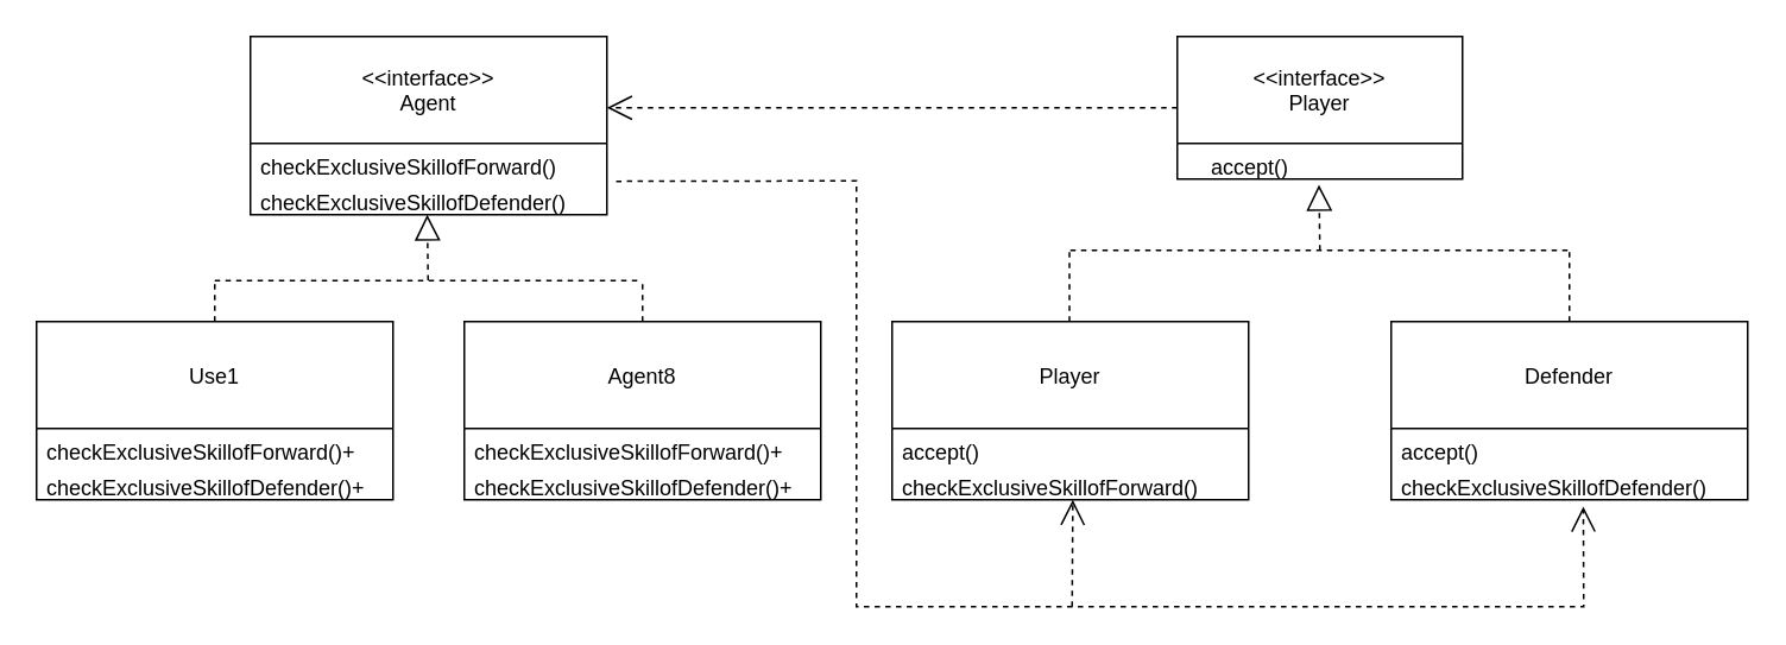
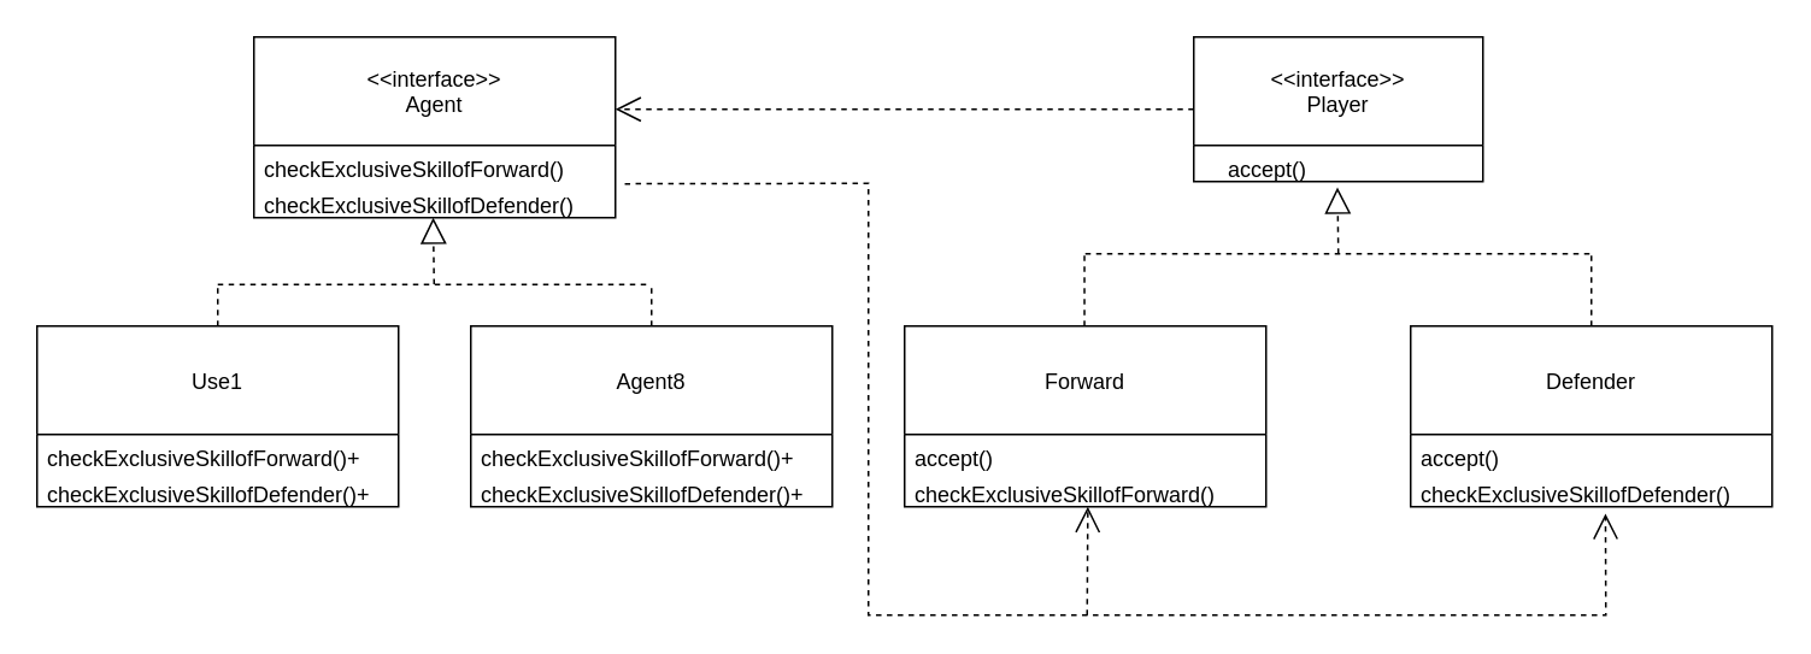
  <mxCell id="0" />
  <mxCell id="1" parent="0" />
  <mxCell id="2" value="Use" style="endArrow=open;endSize=12;dashed=1;html=1;rounded=0;entryX=0.507;entryY=1;entryDx=0;entryDy=0;entryPerimeter=0;" edge="1" parent="1" target="12"><mxGeometry x="1" y="-85" width="160" relative="1" as="geometry"><mxPoint x="601" y="340" as="sourcePoint" /><mxPoint x="350" y="70" as="targetPoint" /><mxPoint x="-36" y="-71" as="offset" /></mxGeometry></mxCell>
  <mxCell id="3" value="Use" style="endArrow=open;endSize=12;dashed=1;html=1;rounded=0;exitX=1.026;exitY=0.063;exitDx=0;exitDy=0;exitPerimeter=0;entryX=0.539;entryY=1.188;entryDx=0;entryDy=0;entryPerimeter=0;" edge="1" parent="1" source="7" target="15"><mxGeometry x="0.25" y="120" width="160" relative="1" as="geometry"><mxPoint x="480" y="450" as="sourcePoint" /><mxPoint x="480" y="380" as="targetPoint" /><mxPoint as="offset" /><Array as="points"><mxPoint x="480" y="101" /><mxPoint x="480" y="340" /><mxPoint x="888" y="340" /></Array></mxGeometry></mxCell>
  <mxCell id="4" value="Use" style="endArrow=open;endSize=12;dashed=1;html=1;rounded=0;exitX=0;exitY=0.5;exitDx=0;exitDy=0;" edge="1" parent="1" source="8"><mxGeometry x="-1" y="-36" width="160" relative="1" as="geometry"><mxPoint x="440" y="60" as="sourcePoint" /><mxPoint x="340" y="60" as="targetPoint" /><mxPoint x="30" y="16" as="offset" /></mxGeometry></mxCell>
  <mxCell id="5" value="&lt;&lt;interface&gt;&gt;&#10;Agent" style="swimlane;fontStyle=0;childLayout=stackLayout;horizontal=1;startSize=60;fillColor=none;horizontalStack=0;resizeParent=1;resizeParentMax=0;resizeLast=0;collapsible=1;marginBottom=0;" parent="1" vertex="1"><mxGeometry x="140" y="20" width="200" height="100" as="geometry" /></mxCell>
  <mxCell id="6" value="checkExclusiveSkillofForward()" style="text;strokeColor=none;fillColor=none;align=left;verticalAlign=top;spacingLeft=4;spacingRight=4;overflow=hidden;rotatable=0;points=[[0,0.5],[1,0.5]];portConstraint=eastwest;" parent="5" vertex="1"><mxGeometry y="60" width="200" height="20" as="geometry" /></mxCell>
  <mxCell id="7" value="checkExclusiveSkillofDefender()" style="text;align=left;verticalAlign=top;spacingLeft=4;spacingRight=4;overflow=hidden;rotatable=0;points=[[0,0.5],[1,0.5]];portConstraint=eastwest;" vertex="1" parent="5"><mxGeometry y="80" width="200" height="20" as="geometry" /></mxCell>
  <mxCell id="8" value="&lt;&lt;interface&gt;&gt;&#10;Player" style="swimlane;fontStyle=0;childLayout=stackLayout;horizontal=1;startSize=60;horizontalStack=0;resizeParent=1;resizeParentMax=0;resizeLast=0;collapsible=1;marginBottom=0;" parent="1" vertex="1"><mxGeometry x="660" y="20" width="160" height="80" as="geometry" /></mxCell>
  <mxCell id="9" value="    accept()" style="text;align=left;verticalAlign=top;spacingLeft=4;spacingRight=4;overflow=hidden;rotatable=0;points=[[0,0.5],[1,0.5]];portConstraint=eastwest;" parent="8" vertex="1"><mxGeometry y="60" width="160" height="20" as="geometry" /></mxCell>
- <mxCell id="10" value="Player" style="swimlane;fontStyle=0;childLayout=stackLayout;horizontal=1;startSize=60;horizontalStack=0;resizeParent=1;resizeParentMax=0;resizeLast=0;collapsible=1;marginBottom=0;" vertex="1" parent="1"><mxGeometry x="500" y="180" width="200" height="100" as="geometry" /></mxCell>
+ <mxCell id="10" value="Forward" style="swimlane;fontStyle=0;childLayout=stackLayout;horizontal=1;startSize=60;horizontalStack=0;resizeParent=1;resizeParentMax=0;resizeLast=0;collapsible=1;marginBottom=0;" vertex="1" parent="1"><mxGeometry x="500" y="180" width="200" height="100" as="geometry" /></mxCell>
  <mxCell id="11" value="accept()" style="text;align=left;verticalAlign=top;spacingLeft=4;spacingRight=4;overflow=hidden;rotatable=0;points=[[0,0.5],[1,0.5]];portConstraint=eastwest;" vertex="1" parent="10"><mxGeometry y="60" width="200" height="20" as="geometry" /></mxCell>
  <mxCell id="12" value="checkExclusiveSkillofForward()" style="text;align=left;verticalAlign=top;spacingLeft=4;spacingRight=4;overflow=hidden;rotatable=0;points=[[0,0.5],[1,0.5]];portConstraint=eastwest;" vertex="1" parent="10"><mxGeometry y="80" width="200" height="20" as="geometry" /></mxCell>
  <mxCell id="13" value="Defender" style="swimlane;fontStyle=0;childLayout=stackLayout;horizontal=1;startSize=60;horizontalStack=0;resizeParent=1;resizeParentMax=0;resizeLast=0;collapsible=1;marginBottom=0;" vertex="1" parent="1"><mxGeometry x="780" y="180" width="200" height="100" as="geometry" /></mxCell>
  <mxCell id="14" value="accept()" style="text;align=left;verticalAlign=top;spacingLeft=4;spacingRight=4;overflow=hidden;rotatable=0;points=[[0,0.5],[1,0.5]];portConstraint=eastwest;" vertex="1" parent="13"><mxGeometry y="60" width="200" height="20" as="geometry" /></mxCell>
  <mxCell id="15" value="checkExclusiveSkillofDefender()" style="text;align=left;verticalAlign=top;spacingLeft=4;spacingRight=4;overflow=hidden;rotatable=0;points=[[0,0.5],[1,0.5]];portConstraint=eastwest;" vertex="1" parent="13"><mxGeometry y="80" width="200" height="20" as="geometry" /></mxCell>
  <mxCell id="16" value="Use1" style="swimlane;fontStyle=0;childLayout=stackLayout;horizontal=1;startSize=60;fillColor=none;horizontalStack=0;resizeParent=1;resizeParentMax=0;resizeLast=0;collapsible=1;marginBottom=0;" vertex="1" parent="1"><mxGeometry x="20" y="180" width="200" height="100" as="geometry" /></mxCell>
  <mxCell id="17" value="checkExclusiveSkillofForward()+" style="text;strokeColor=none;fillColor=none;align=left;verticalAlign=top;spacingLeft=4;spacingRight=4;overflow=hidden;rotatable=0;points=[[0,0.5],[1,0.5]];portConstraint=eastwest;" vertex="1" parent="16"><mxGeometry y="60" width="200" height="20" as="geometry" /></mxCell>
  <mxCell id="18" value="checkExclusiveSkillofDefender()+" style="text;align=left;verticalAlign=top;spacingLeft=4;spacingRight=4;overflow=hidden;rotatable=0;points=[[0,0.5],[1,0.5]];portConstraint=eastwest;" vertex="1" parent="16"><mxGeometry y="80" width="200" height="20" as="geometry" /></mxCell>
  <mxCell id="19" value="Agent8" style="swimlane;fontStyle=0;childLayout=stackLayout;horizontal=1;startSize=60;fillColor=none;horizontalStack=0;resizeParent=1;resizeParentMax=0;resizeLast=0;collapsible=1;marginBottom=0;" vertex="1" parent="1"><mxGeometry x="260" y="180" width="200" height="100" as="geometry" /></mxCell>
  <mxCell id="20" value="checkExclusiveSkillofForward()+" style="text;strokeColor=none;fillColor=none;align=left;verticalAlign=top;spacingLeft=4;spacingRight=4;overflow=hidden;rotatable=0;points=[[0,0.5],[1,0.5]];portConstraint=eastwest;" vertex="1" parent="19"><mxGeometry y="60" width="200" height="20" as="geometry" /></mxCell>
  <mxCell id="21" value="checkExclusiveSkillofDefender()+" style="text;align=left;verticalAlign=top;spacingLeft=4;spacingRight=4;overflow=hidden;rotatable=0;points=[[0,0.5],[1,0.5]];portConstraint=eastwest;" vertex="1" parent="19"><mxGeometry y="80" width="200" height="20" as="geometry" /></mxCell>
  <mxCell id="22" value="" style="endArrow=block;dashed=1;endFill=0;endSize=12;html=1;rounded=0;entryX=0.497;entryY=1.162;entryDx=0;entryDy=0;entryPerimeter=0;" edge="1" parent="1" target="9"><mxGeometry width="160" relative="1" as="geometry"><mxPoint x="740" y="140" as="sourcePoint" /><mxPoint x="860" y="160" as="targetPoint" /></mxGeometry></mxCell>
  <mxCell id="23" value="" style="endArrow=none;dashed=1;html=1;rounded=0;" edge="1" parent="1"><mxGeometry width="50" height="50" relative="1" as="geometry"><mxPoint x="600" y="140" as="sourcePoint" /><mxPoint x="880" y="140" as="targetPoint" /></mxGeometry></mxCell>
  <mxCell id="24" value="" style="endArrow=none;dashed=1;html=1;rounded=0;" edge="1" parent="1" source="13"><mxGeometry width="50" height="50" relative="1" as="geometry"><mxPoint x="790" y="60" as="sourcePoint" /><mxPoint x="880" y="140" as="targetPoint" /></mxGeometry></mxCell>
  <mxCell id="25" value="" style="endArrow=none;dashed=1;html=1;rounded=0;" edge="1" parent="1"><mxGeometry width="50" height="50" relative="1" as="geometry"><mxPoint x="599.52" y="180" as="sourcePoint" /><mxPoint x="599.52" y="140" as="targetPoint" /></mxGeometry></mxCell>
  <mxCell id="26" value="" style="endArrow=block;dashed=1;endFill=0;endSize=12;html=1;rounded=0;entryX=0.497;entryY=1.162;entryDx=0;entryDy=0;entryPerimeter=0;" edge="1" parent="1"><mxGeometry width="160" relative="1" as="geometry"><mxPoint x="239.68" y="156.76" as="sourcePoint" /><mxPoint x="239.2" y="120" as="targetPoint" /></mxGeometry></mxCell>
  <mxCell id="27" value="" style="endArrow=none;dashed=1;html=1;rounded=0;" edge="1" parent="1"><mxGeometry width="50" height="50" relative="1" as="geometry"><mxPoint x="120" y="157" as="sourcePoint" /><mxPoint x="360" y="157" as="targetPoint" /></mxGeometry></mxCell>
  <mxCell id="28" value="" style="endArrow=none;dashed=1;html=1;rounded=0;exitX=0.5;exitY=0;exitDx=0;exitDy=0;" edge="1" parent="1" source="19"><mxGeometry width="50" height="50" relative="1" as="geometry"><mxPoint x="379.68" y="196.76" as="sourcePoint" /><mxPoint x="360" y="157" as="targetPoint" /></mxGeometry></mxCell>
  <mxCell id="29" value="" style="endArrow=none;dashed=1;html=1;rounded=0;exitX=0.5;exitY=0;exitDx=0;exitDy=0;" edge="1" parent="1" source="16"><mxGeometry width="50" height="50" relative="1" as="geometry"><mxPoint x="99.2" y="196.76" as="sourcePoint" /><mxPoint x="120" y="157" as="targetPoint" /></mxGeometry></mxCell>
